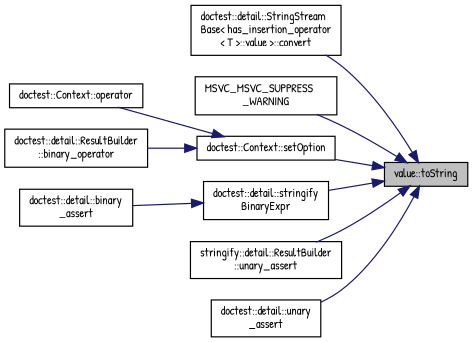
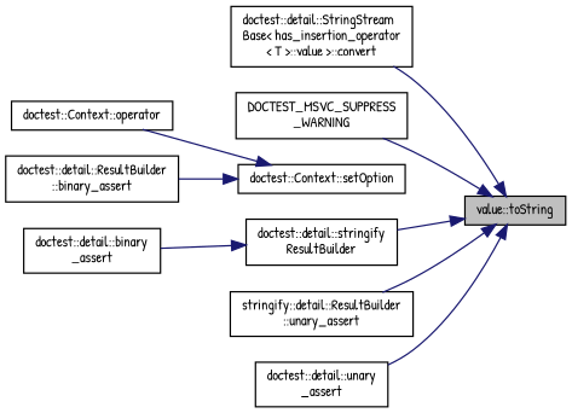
  digraph {
    fontname="Patrick Hand"
    rankdir=RL
    node [color=black fillcolor=white fontname="Patrick Hand" fontsize=10 shape=record style=filled]
    edge [color=midnightblue dir=back fontname="Patrick Hand" fontsize=10 labelfontname=Helvetica labelfontsize=10 style=solid]
    n1 [fillcolor=grey75 fontcolor=black height=0.2 label="value::toString" width=0.4]
    n2 [height=0.2 label="doctest::detail::StringStream\lBase\< has_insertion_operator\l\< T \>::value \>::convert" width=0.4]
-   n3 [height=0.2 label="MSVC_MSVC_SUPPRESS\l_WARNING" width=0.4]
+   n3 [height=0.2 label="DOCTEST_MSVC_SUPPRESS\l_WARNING" width=0.4]
    n4 [height=0.2 label="doctest::Context::setOption" width=0.4]
-   n5 [height=0.2 label="doctest::detail::stringify\lBinaryExpr" width=0.4]
+   n5 [height=0.2 label="doctest::detail::stringify\lResultBuilder" width=0.4]
    n6 [height=0.2 label="stringify::detail::ResultBuilder\l::unary_assert" width=0.4]
    n7 [height=0.2 label="doctest::detail::unary\l_assert" width=0.4]
    n8 [height=0.2 label="doctest::Context::operator" width=0.4]
-   n9 [height=0.2 label="doctest::detail::ResultBuilder\l::binary_operator" width=0.4]
+   n9 [height=0.2 label="doctest::detail::ResultBuilder\l::binary_assert" width=0.4]
    n10 [height=0.2 label="doctest::detail::binary\l_assert" width=0.4]
    n1 -> n2
    n1 -> n3
-   n1 -> n4
    n1 -> n5
    n1 -> n6
    n1 -> n7
    n4 -> n8
    n4 -> n9
    n5 -> n10
  }
